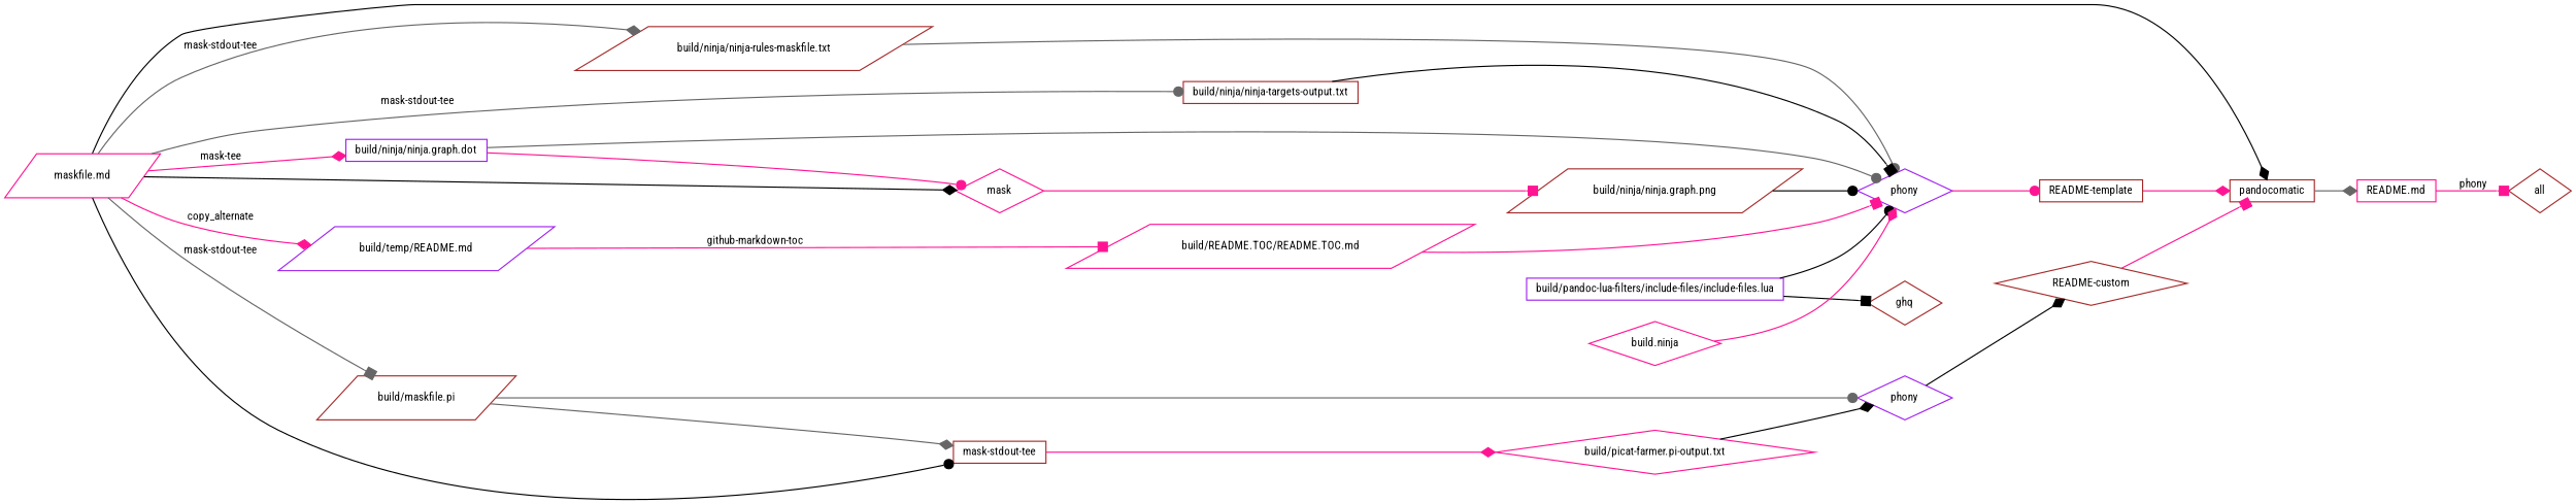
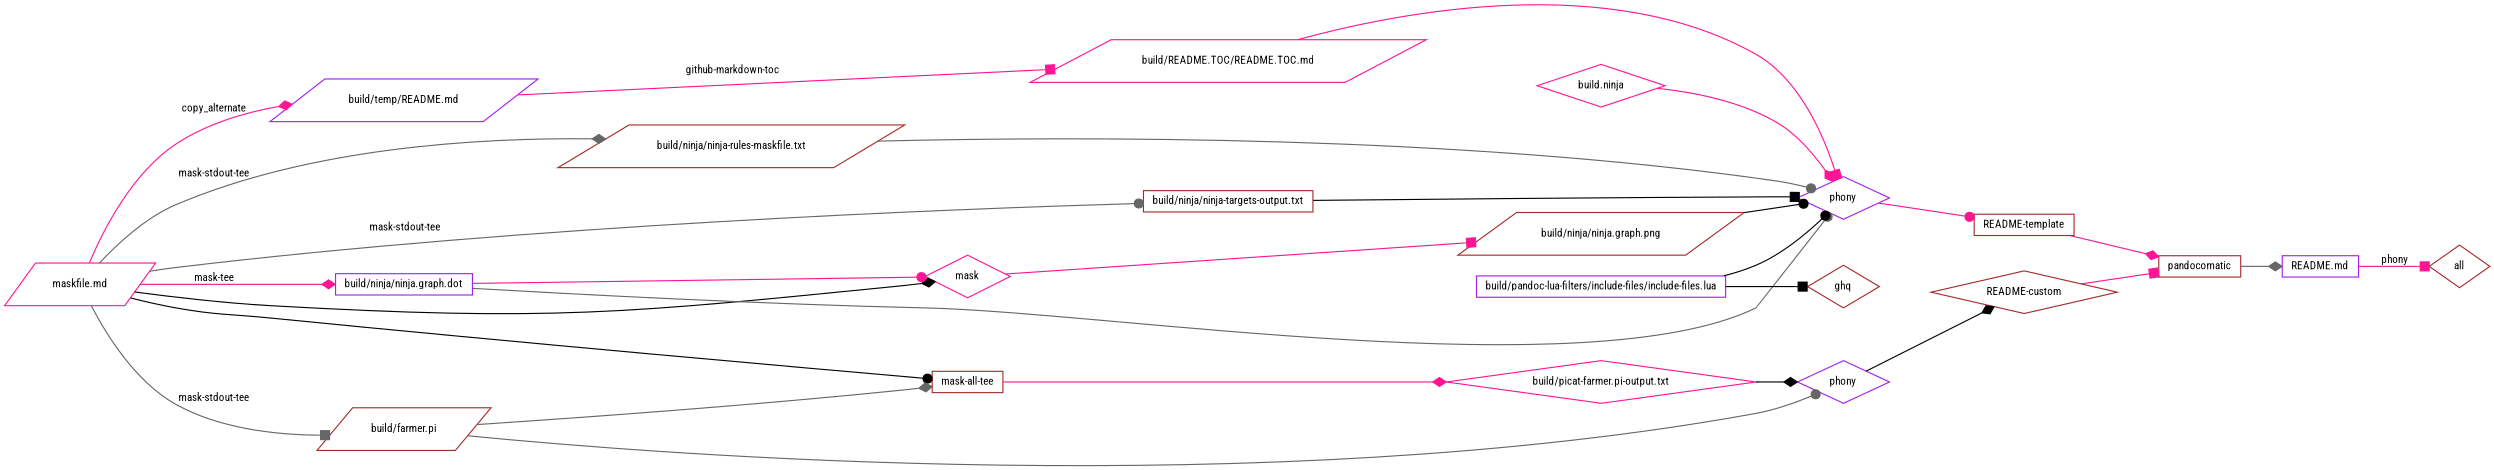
  digraph {
    fontname="Roboto Condensed"
    rankdir=LR
    node [color=brown fontname="Roboto Condensed" fontsize=10 shape=diamond]
    edge [arrowhead=diamond color=deeppink fontname="Roboto Condensed" fontsize=10]
    n1 [height=0.25 label=all]
-   n2 [color=deeppink height=0.25 label="README.md" shape=box]
+   n2 [color=purple height=0.25 label="README.md" shape=box]
    n3 [height=0.25 label=pandocomatic shape=box]
    n4 [color=deeppink height=0.25 label="maskfile.md" shape=parallelogram]
    n5 [height=0.25 label="build/ninja/ninja-rules-maskfile.txt" shape=parallelogram]
    n6 [height=0.25 label="build/ninja/ninja-targets-output.txt" shape=box]
    n7 [color=purple height=0.25 label="build/ninja/ninja.graph.dot" shape=box]
    n8 [color=deeppink height=0.25 label=mask]
    n9 [color=purple height=0.25 label="build/temp/README.md" shape=parallelogram]
-   n10 [height=0.25 label="build/maskfile.pi" shape=parallelogram]
-   n11 [height=0.25 label="mask-stdout-tee" shape=box]
+   n10 [height=0.25 label="build/farmer.pi" shape=parallelogram]
+   n11 [height=0.25 label="mask-all-tee" shape=box]
    n12 [color=purple height=0.25 label=phony]
    n13 [height=0.25 label="build/ninja/ninja.graph.png" shape=parallelogram]
    n14 [color=deeppink height=0.25 label="build/README.TOC/README.TOC.md" shape=parallelogram]
    n15 [color=purple height=0.25 label=phony]
    n16 [color=deeppink height=0.25 label="build/picat-farmer.pi-output.txt"]
    n17 [height=0.25 label="README-template" shape=box]
    n18 [height=0.25 label="README-custom"]
    n19 [color=purple height=0.25 label="build/pandoc-lua-filters/include-files/include-files.lua" shape=box]
    n20 [height=0.25 label=ghq]
    n21 [color=deeppink height=0.25 label="build.ninja"]
    n2 -> n1 [arrowhead=box label=" phony"]
    n3 -> n2 [color=gray40]
-   n4 -> n3 [color=black]
    n4 -> n5 [color=gray40 label=" mask-stdout-tee"]
    n4 -> n6 [arrowhead=dot color=gray40 label=" mask-stdout-tee"]
    n4 -> n7 [label=" mask-tee"]
    n4 -> n8 [color=black]
    n4 -> n9 [label=" copy_alternate"]
    n4 -> n10 [arrowhead=box color=gray40 label=" mask-stdout-tee"]
    n4 -> n11 [arrowhead=dot color=black]
    n5 -> n12 [arrowhead=dot color=gray40]
    n6 -> n12 [arrowhead=box color=black]
    n7 -> n8 [arrowhead=dot]
    n7 -> n12 [arrowhead=dot color=gray40]
    n8 -> n13 [arrowhead=box]
    n9 -> n14 [arrowhead=box label=" github-markdown-toc"]
    n10 -> n11 [color=gray40]
    n10 -> n15 [arrowhead=dot color=gray40]
    n11 -> n16
    n12 -> n17 [arrowhead=dot]
    n13 -> n12 [arrowhead=dot color=black]
    n14 -> n12 [arrowhead=box]
    n15 -> n18 [color=black]
    n16 -> n15 [color=black]
    n17 -> n3
    n18 -> n3 [arrowhead=box]
    n19 -> n12 [arrowhead=dot color=black]
    n19 -> n20 [arrowhead=box color=black]
    n21 -> n12
  }
